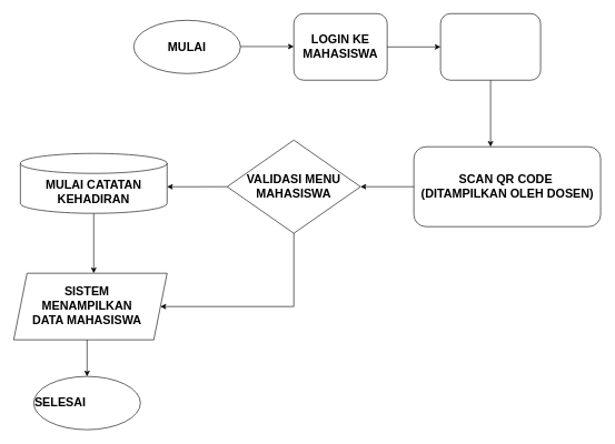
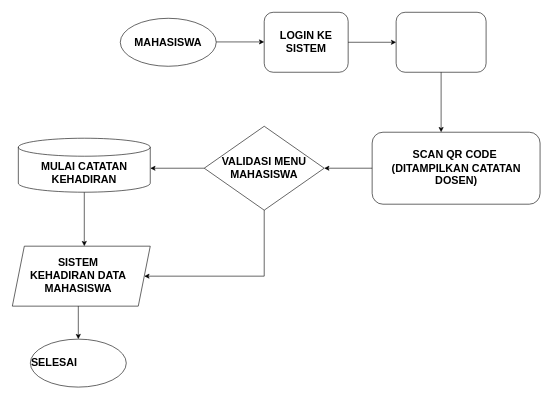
  <mxCell id="0" />
  <mxCell id="1" parent="0" />
  <mxCell id="2" value="" style="ellipse;whiteSpace=wrap;html=1;" vertex="1" parent="1"><mxGeometry x="200" y="30" width="160" height="80" as="geometry" /></mxCell>
  <mxCell id="3" value="" style="endArrow=classic;html=1;rounded=0;" edge="1" parent="1"><mxGeometry width="50" height="50" relative="1" as="geometry"><mxPoint x="360" y="69.41" as="sourcePoint" /><mxPoint x="440" y="69.41" as="targetPoint" /></mxGeometry></mxCell>
  <mxCell id="4" value="&amp;nbsp; &amp;nbsp; &amp;nbsp; &amp;nbsp; &amp;nbsp; &amp;nbsp; &amp;nbsp; &amp;nbsp; &amp;nbsp; &amp;nbsp; &amp;nbsp; &amp;nbsp; &amp;nbsp; &amp;nbsp; &amp;nbsp; &amp;nbsp; &amp;nbsp; &amp;nbsp; &amp;nbsp; &amp;nbsp;" style="rounded=1;whiteSpace=wrap;html=1;" vertex="1" parent="1"><mxGeometry x="440" y="20" width="140" height="100" as="geometry" /></mxCell>
  <mxCell id="5" value="" style="endArrow=classic;html=1;rounded=0;exitX=1;exitY=0.5;exitDx=0;exitDy=0;" edge="1" parent="1" source="4"><mxGeometry width="50" height="50" relative="1" as="geometry"><mxPoint x="500" y="-110" as="sourcePoint" /><mxPoint x="660" y="70" as="targetPoint" /><Array as="points"><mxPoint x="660" y="70" /></Array></mxGeometry></mxCell>
  <mxCell id="6" value="" style="rounded=1;whiteSpace=wrap;html=1;" vertex="1" parent="1"><mxGeometry x="660" y="20" width="150" height="100" as="geometry" /></mxCell>
  <mxCell id="7" value="" style="endArrow=classic;html=1;rounded=0;exitX=0.5;exitY=1;exitDx=0;exitDy=0;" edge="1" parent="1" source="6"><mxGeometry width="50" height="50" relative="1" as="geometry"><mxPoint x="580" y="240" as="sourcePoint" /><mxPoint x="735" y="220" as="targetPoint" /></mxGeometry></mxCell>
  <mxCell id="8" value="" style="rounded=1;whiteSpace=wrap;html=1;" vertex="1" parent="1"><mxGeometry x="620" y="220" width="280" height="120" as="geometry" /></mxCell>
  <mxCell id="9" value="" style="endArrow=classic;html=1;rounded=0;entryX=1;entryY=0.5;entryDx=0;entryDy=0;" edge="1" parent="1" target="10"><mxGeometry width="50" height="50" relative="1" as="geometry"><mxPoint x="620" y="280" as="sourcePoint" /><mxPoint x="530" y="280" as="targetPoint" /></mxGeometry></mxCell>
  <mxCell id="10" value="" style="rhombus;whiteSpace=wrap;html=1;" vertex="1" parent="1"><mxGeometry x="340" y="210" width="200" height="140" as="geometry" /></mxCell>
  <mxCell id="11" value="" style="endArrow=classic;html=1;rounded=0;exitX=0;exitY=0.5;exitDx=0;exitDy=0;entryX=0.95;entryY=0.556;entryDx=0;entryDy=0;entryPerimeter=0;" edge="1" parent="1" source="10"><mxGeometry width="50" height="50" relative="1" as="geometry"><mxPoint x="290" y="360" as="sourcePoint" /><mxPoint x="250" y="280.04" as="targetPoint" /></mxGeometry></mxCell>
  <mxCell id="12" value="" style="endArrow=classic;html=1;rounded=0;" edge="1" parent="1"><mxGeometry width="50" height="50" relative="1" as="geometry"><mxPoint x="140" y="318" as="sourcePoint" /><mxPoint x="140" y="410" as="targetPoint" /></mxGeometry></mxCell>
  <mxCell id="13" value="" style="ellipse;whiteSpace=wrap;html=1;" vertex="1" parent="1"><mxGeometry x="50" y="565" width="160" height="80" as="geometry" /></mxCell>
  <mxCell id="14" value="" style="endArrow=classic;html=1;rounded=0;exitX=0.5;exitY=1;exitDx=0;exitDy=0;entryX=1;entryY=0.5;entryDx=0;entryDy=0;" edge="1" parent="1" source="10" target="22"><mxGeometry width="50" height="50" relative="1" as="geometry"><mxPoint x="400" y="450" as="sourcePoint" /><mxPoint x="261" y="466" as="targetPoint" /><Array as="points"><mxPoint x="440" y="460" /></Array></mxGeometry></mxCell>
- <mxCell id="15" value="&lt;h2&gt;MULAI&lt;/h2&gt;" style="text;html=1;align=center;verticalAlign=middle;whiteSpace=wrap;rounded=0;" vertex="1" parent="1"><mxGeometry x="210" y="40" width="140" height="60" as="geometry" /></mxCell>
- <mxCell id="16" value="&lt;h2&gt;LOGIN KE&lt;br&gt;MAHASISWA&lt;/h2&gt;" style="text;html=1;align=center;verticalAlign=middle;whiteSpace=wrap;rounded=0;" vertex="1" parent="1"><mxGeometry x="450" y="20" width="120" height="100" as="geometry" /></mxCell>
- <mxCell id="17" value="&lt;h2&gt;SCAN QR CODE&amp;nbsp;&lt;br&gt;(DITAMPILKAN OLEH DOSEN)&lt;/h2&gt;" style="text;html=1;align=center;verticalAlign=middle;whiteSpace=wrap;rounded=0;" vertex="1" parent="1"><mxGeometry x="627.5" y="235" width="265" height="90" as="geometry" /></mxCell>
+ <mxCell id="15" value="&lt;h2&gt;MAHASISWA&lt;/h2&gt;" style="text;html=1;align=center;verticalAlign=middle;whiteSpace=wrap;rounded=0;" vertex="1" parent="1"><mxGeometry x="210" y="40" width="140" height="60" as="geometry" /></mxCell>
+ <mxCell id="16" value="&lt;h2&gt;LOGIN KE&lt;br&gt;SISTEM&lt;/h2&gt;" style="text;html=1;align=center;verticalAlign=middle;whiteSpace=wrap;rounded=0;" vertex="1" parent="1"><mxGeometry x="450" y="20" width="120" height="100" as="geometry" /></mxCell>
+ <mxCell id="17" value="&lt;h2&gt;SCAN QR CODE&amp;nbsp;&lt;br&gt;(DITAMPILKAN CATATAN DOSEN)&lt;/h2&gt;" style="text;html=1;align=center;verticalAlign=middle;whiteSpace=wrap;rounded=0;" vertex="1" parent="1"><mxGeometry x="627.5" y="235" width="265" height="90" as="geometry" /></mxCell>
  <mxCell id="18" value="&lt;h2&gt;SELESAI&lt;/h2&gt;" style="text;html=1;align=center;verticalAlign=middle;whiteSpace=wrap;rounded=0;" vertex="1" parent="1"><mxGeometry x="60" y="590" width="60" height="30" as="geometry" /></mxCell>
  <mxCell id="19" value="&lt;h2&gt;VALIDASI MENU MAHASISWA&lt;/h2&gt;" style="text;html=1;align=center;verticalAlign=middle;whiteSpace=wrap;rounded=0;" vertex="1" parent="1"><mxGeometry x="365" y="255" width="150" height="50" as="geometry" /></mxCell>
  <mxCell id="20" value="" style="shape=cylinder3;whiteSpace=wrap;html=1;boundedLbl=1;backgroundOutline=1;size=15;" vertex="1" parent="1"><mxGeometry x="30" y="230" width="220" height="90" as="geometry" /></mxCell>
  <mxCell id="21" value="&lt;h2&gt;MULAI CATATAN KEHADIRAN&lt;/h2&gt;" style="text;html=1;align=center;verticalAlign=middle;whiteSpace=wrap;rounded=0;" vertex="1" parent="1"><mxGeometry x="50" y="250" width="180" height="75" as="geometry" /></mxCell>
  <mxCell id="22" value="" style="shape=parallelogram;perimeter=parallelogramPerimeter;whiteSpace=wrap;html=1;fixedSize=1;" vertex="1" parent="1"><mxGeometry x="20" y="410" width="230" height="100" as="geometry" /></mxCell>
- <mxCell id="23" value="&lt;h2&gt;SISTEM MENAMPILKAN DATA MAHASISWA&lt;/h2&gt;" style="text;html=1;align=center;verticalAlign=middle;whiteSpace=wrap;rounded=0;" vertex="1" parent="1"><mxGeometry x="40" y="410" width="180" height="100" as="geometry" /></mxCell>
+ <mxCell id="23" value="&lt;h2&gt;SISTEM KEHADIRAN DATA MAHASISWA&lt;/h2&gt;" style="text;html=1;align=center;verticalAlign=middle;whiteSpace=wrap;rounded=0;" vertex="1" parent="1"><mxGeometry x="40" y="410" width="180" height="100" as="geometry" /></mxCell>
  <mxCell id="24" value="" style="endArrow=classic;html=1;rounded=0;exitX=0.5;exitY=1;exitDx=0;exitDy=0;" edge="1" parent="1" source="23" target="13"><mxGeometry width="50" height="50" relative="1" as="geometry"><mxPoint x="410" y="380" as="sourcePoint" /><mxPoint x="460" y="330" as="targetPoint" /></mxGeometry></mxCell>
